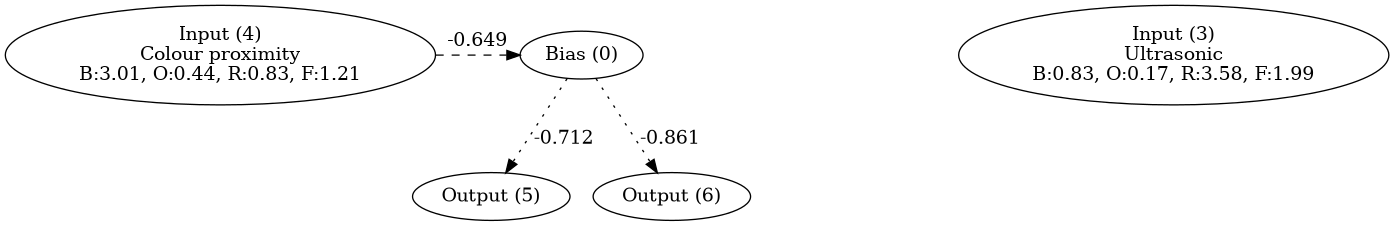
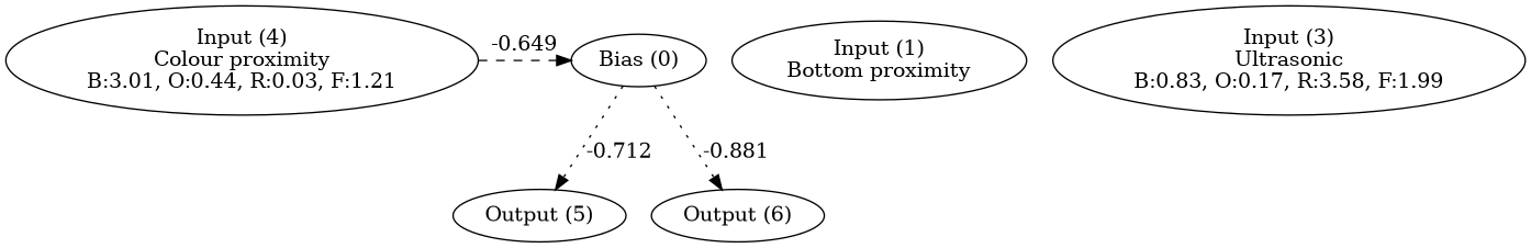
  digraph {
    edge [style=dotted]
    n1 [label="Bias (0)"]
+   n2 [label="Input (1)\nBottom proximity"]
    n3 [label="Input (3)\nUltrasonic\nB:0.83, O:0.17, R:3.58, F:1.99"]
-   n4 [label="Input (4)\nColour proximity\nB:3.01, O:0.44, R:0.83, F:1.21"]
+   n4 [label="Input (4)\nColour proximity\nB:3.01, O:0.44, R:0.03, F:1.21"]
    n5 [label="Output (5)"]
    n6 [label="Output (6)"]
    subgraph sub_1 {
      rank=same
      n1
+     n2
      n3
      n4
    }
    subgraph sub_2 {
      rank=same
      n5
      n6
    }
    n1 -> n5 [label=-0.712]
-   n1 -> n6 [label=-0.861]
+   n1 -> n6 [label=-0.881]
    n4 -> n1 [label=-0.649 style=dashed]
  }
